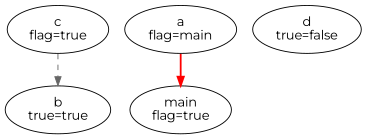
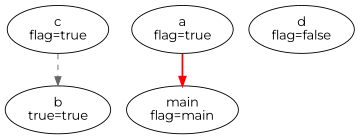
  digraph {
    fontname=Montserrat
    node [fontname=Montserrat]
    edge [fontname=Montserrat]
    n1 [label="b\ntrue=true"]
    n2 [label="c\nflag=true"]
-   n3 [label="main\nflag=true"]
-   n4 [label="d\ntrue=false"]
-   n5 [label="a\nflag=main"]
+   n3 [label="main\nflag=main"]
+   n4 [label="d\nflag=false"]
+   n5 [label="a\nflag=true"]
    n2 -> n1 [color=gray40 style=dashed]
    n5 -> n3 [color=red style=bold]
  }
